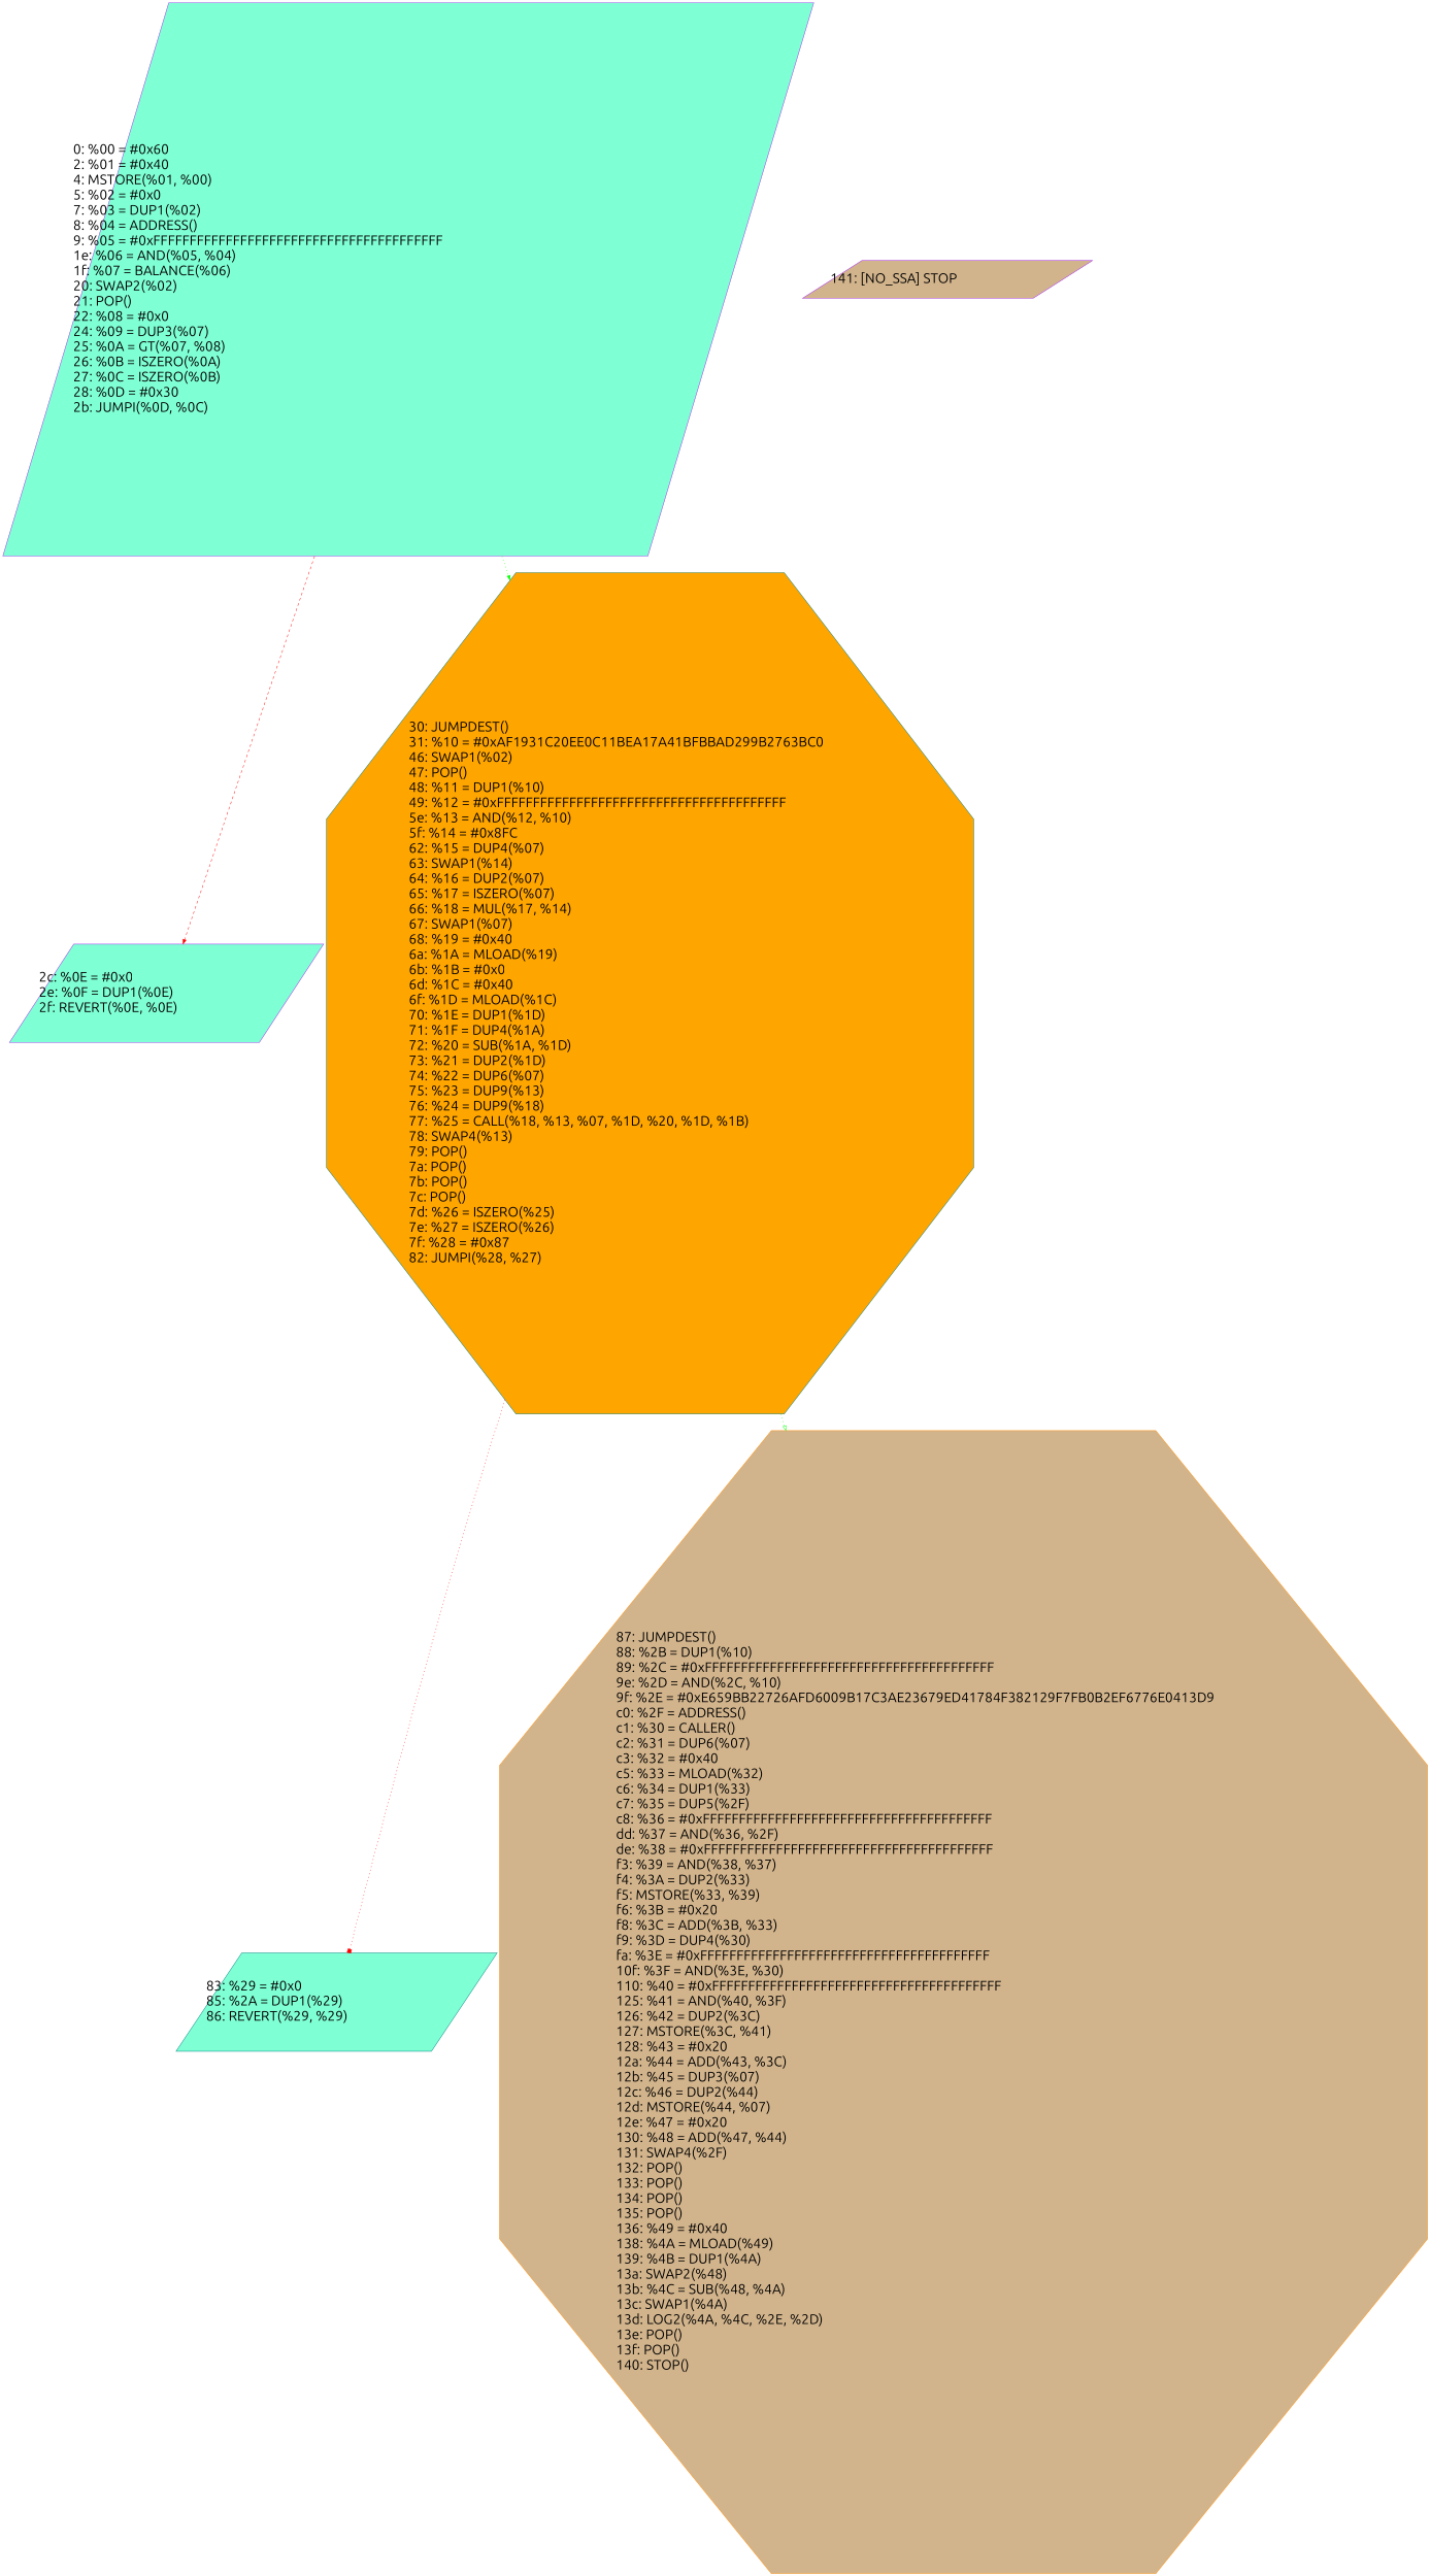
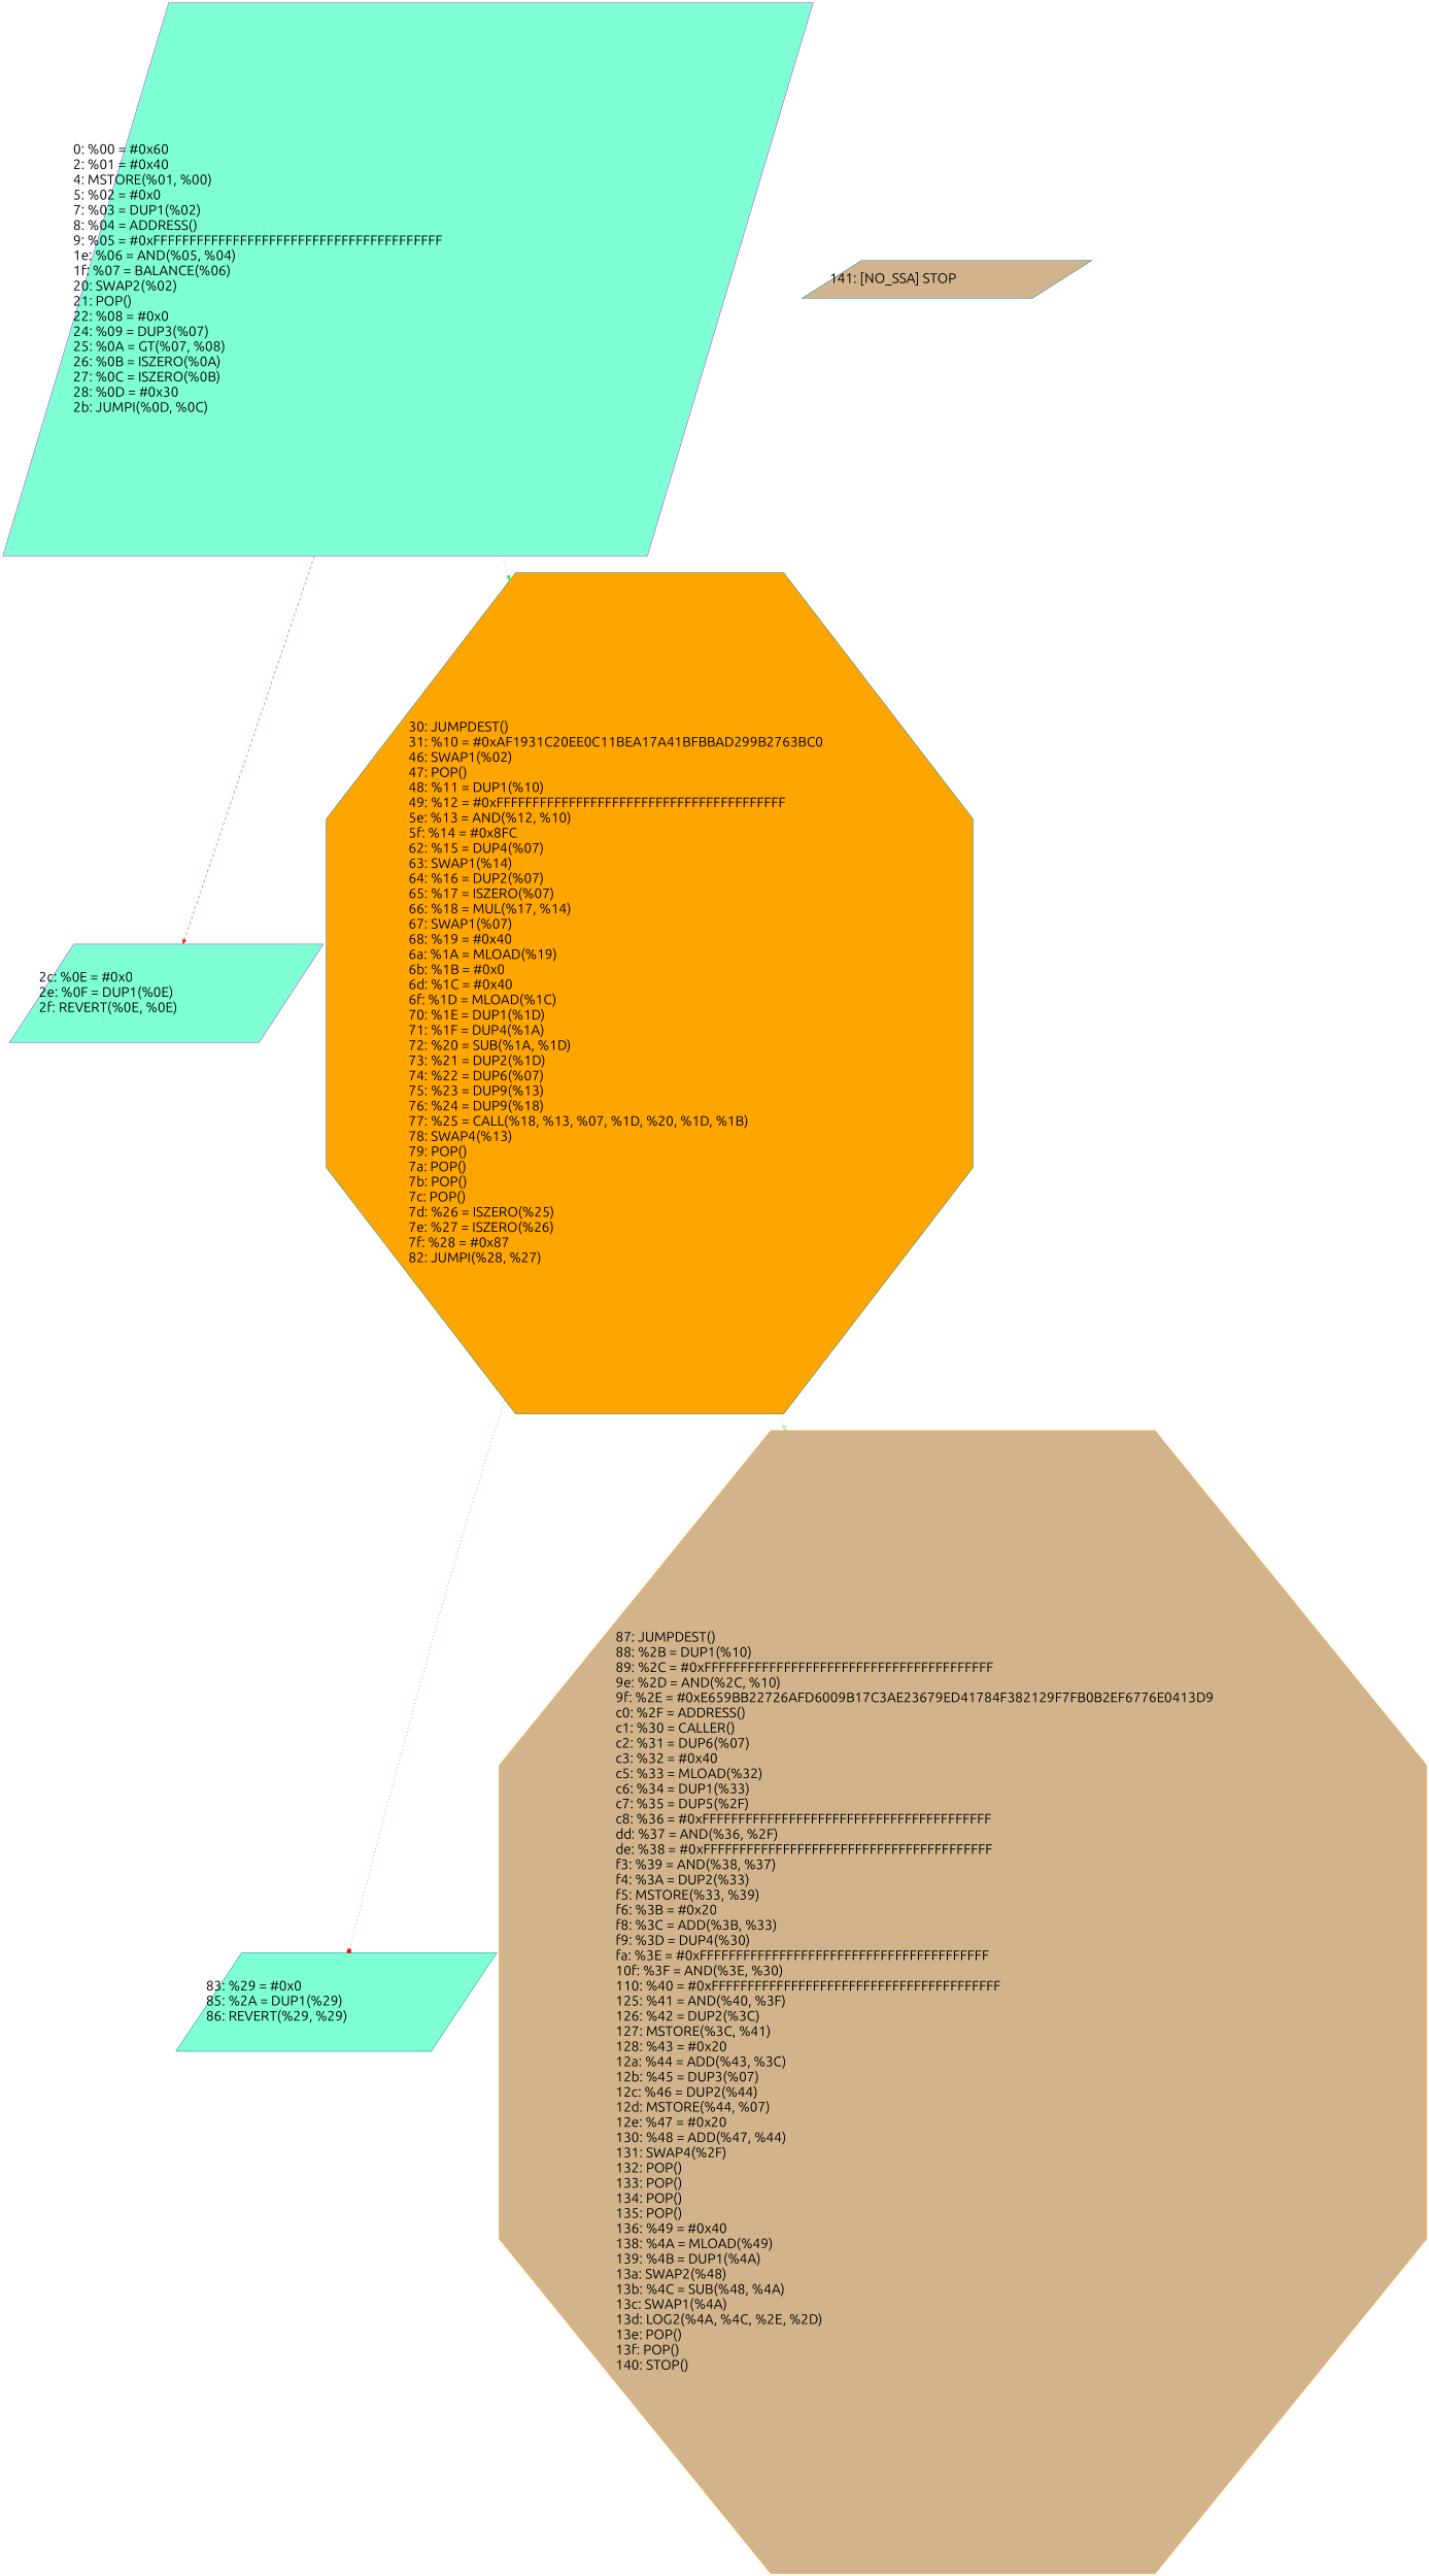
  digraph {
    fontname=Ubuntu
    node [fontname=Ubuntu fontsize=30.0 rank=same shape=parallelogram style=filled fillcolor=aquamarine color=purple]
    edge [color=red style=dotted arrowhead=normal fontname=Ubuntu]
    n1 [label="0: %00 = #0x60\l2: %01 = #0x40\l4: MSTORE(%01, %00)\l5: %02 = #0x0\l7: %03 = DUP1(%02)\l8: %04 = ADDRESS()\l9: %05 = #0xFFFFFFFFFFFFFFFFFFFFFFFFFFFFFFFFFFFFFFFF\l1e: %06 = AND(%05, %04)\l1f: %07 = BALANCE(%06)\l20: SWAP2(%02)\l21: POP()\l22: %08 = #0x0\l24: %09 = DUP3(%07)\l25: %0A = GT(%07, %08)\l26: %0B = ISZERO(%0A)\l27: %0C = ISZERO(%0B)\l28: %0D = #0x30\l2b: JUMPI(%0D, %0C)\l"]
    n2 [label="2c: %0E = #0x0\l2e: %0F = DUP1(%0E)\l2f: REVERT(%0E, %0E)\l"]
    n3 [label="30: JUMPDEST()\l31: %10 = #0xAF1931C20EE0C11BEA17A41BFBBAD299B2763BC0\l46: SWAP1(%02)\l47: POP()\l48: %11 = DUP1(%10)\l49: %12 = #0xFFFFFFFFFFFFFFFFFFFFFFFFFFFFFFFFFFFFFFFF\l5e: %13 = AND(%12, %10)\l5f: %14 = #0x8FC\l62: %15 = DUP4(%07)\l63: SWAP1(%14)\l64: %16 = DUP2(%07)\l65: %17 = ISZERO(%07)\l66: %18 = MUL(%17, %14)\l67: SWAP1(%07)\l68: %19 = #0x40\l6a: %1A = MLOAD(%19)\l6b: %1B = #0x0\l6d: %1C = #0x40\l6f: %1D = MLOAD(%1C)\l70: %1E = DUP1(%1D)\l71: %1F = DUP4(%1A)\l72: %20 = SUB(%1A, %1D)\l73: %21 = DUP2(%1D)\l74: %22 = DUP6(%07)\l75: %23 = DUP9(%13)\l76: %24 = DUP9(%18)\l77: %25 = CALL(%18, %13, %07, %1D, %20, %1D, %1B)\l78: SWAP4(%13)\l79: POP()\l7a: POP()\l7b: POP()\l7c: POP()\l7d: %26 = ISZERO(%25)\l7e: %27 = ISZERO(%26)\l7f: %28 = #0x87\l82: JUMPI(%28, %27)\l" shape=octagon fillcolor=orange color=teal]
    n4 [label="83: %29 = #0x0\l85: %2A = DUP1(%29)\l86: REVERT(%29, %29)\l" color=teal]
    n5 [label="87: JUMPDEST()\l88: %2B = DUP1(%10)\l89: %2C = #0xFFFFFFFFFFFFFFFFFFFFFFFFFFFFFFFFFFFFFFFF\l9e: %2D = AND(%2C, %10)\l9f: %2E = #0xE659BB22726AFD6009B17C3AE23679ED41784F382129F7FB0B2EF6776E0413D9\lc0: %2F = ADDRESS()\lc1: %30 = CALLER()\lc2: %31 = DUP6(%07)\lc3: %32 = #0x40\lc5: %33 = MLOAD(%32)\lc6: %34 = DUP1(%33)\lc7: %35 = DUP5(%2F)\lc8: %36 = #0xFFFFFFFFFFFFFFFFFFFFFFFFFFFFFFFFFFFFFFFF\ldd: %37 = AND(%36, %2F)\lde: %38 = #0xFFFFFFFFFFFFFFFFFFFFFFFFFFFFFFFFFFFFFFFF\lf3: %39 = AND(%38, %37)\lf4: %3A = DUP2(%33)\lf5: MSTORE(%33, %39)\lf6: %3B = #0x20\lf8: %3C = ADD(%3B, %33)\lf9: %3D = DUP4(%30)\lfa: %3E = #0xFFFFFFFFFFFFFFFFFFFFFFFFFFFFFFFFFFFFFFFF\l10f: %3F = AND(%3E, %30)\l110: %40 = #0xFFFFFFFFFFFFFFFFFFFFFFFFFFFFFFFFFFFFFFFF\l125: %41 = AND(%40, %3F)\l126: %42 = DUP2(%3C)\l127: MSTORE(%3C, %41)\l128: %43 = #0x20\l12a: %44 = ADD(%43, %3C)\l12b: %45 = DUP3(%07)\l12c: %46 = DUP2(%44)\l12d: MSTORE(%44, %07)\l12e: %47 = #0x20\l130: %48 = ADD(%47, %44)\l131: SWAP4(%2F)\l132: POP()\l133: POP()\l134: POP()\l135: POP()\l136: %49 = #0x40\l138: %4A = MLOAD(%49)\l139: %4B = DUP1(%4A)\l13a: SWAP2(%48)\l13b: %4C = SUB(%48, %4A)\l13c: SWAP1(%4A)\l13d: LOG2(%4A, %4C, %2E, %2D)\l13e: POP()\l13f: POP()\l140: STOP()\l" shape=octagon fillcolor=tan color=darkorange]
-   n6 [label="141: [NO_SSA] STOP\l" fillcolor=tan]
+   n6 [label="141: [NO_SSA] STOP\l" fillcolor=tan color=teal]
    subgraph sub_1 {
      n1
      n2
      n3
      n4
      n5
      n6
    }
    n1 -> n2 [style=dashed]
    n1 -> n3 [color=green]
    n3 -> n4 [arrowhead=box]
    n3 -> n5 [color=green arrowhead=onormal]
  }
